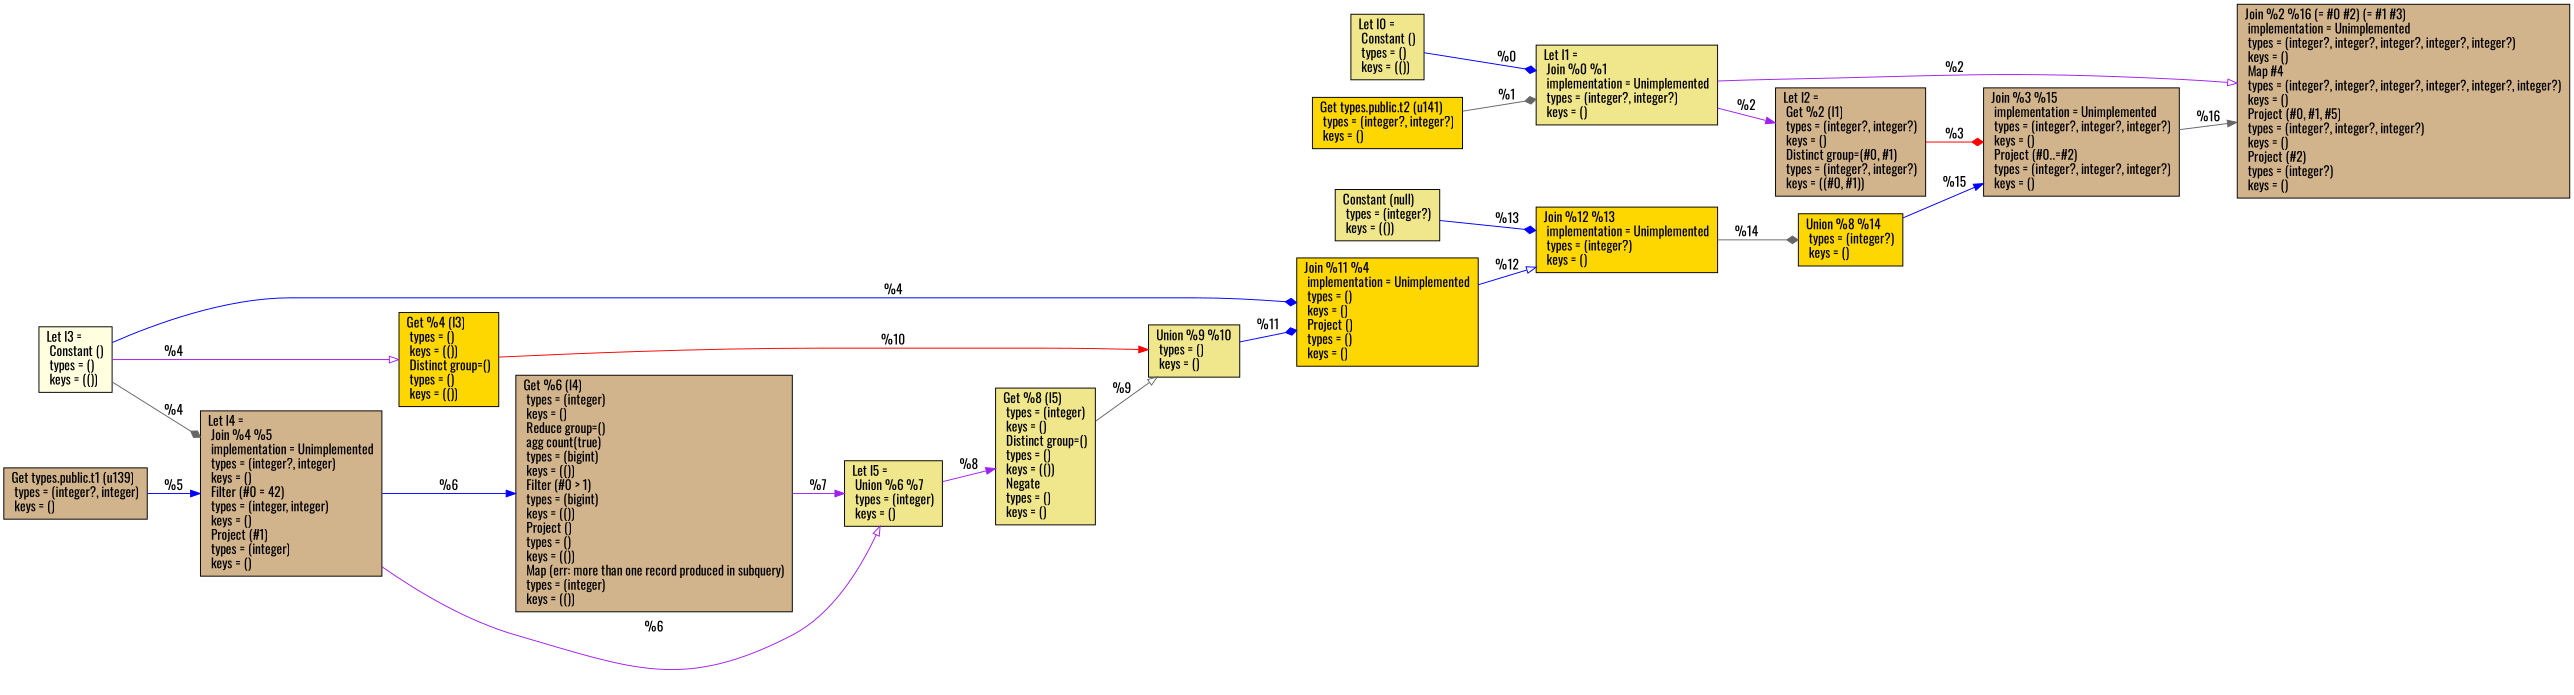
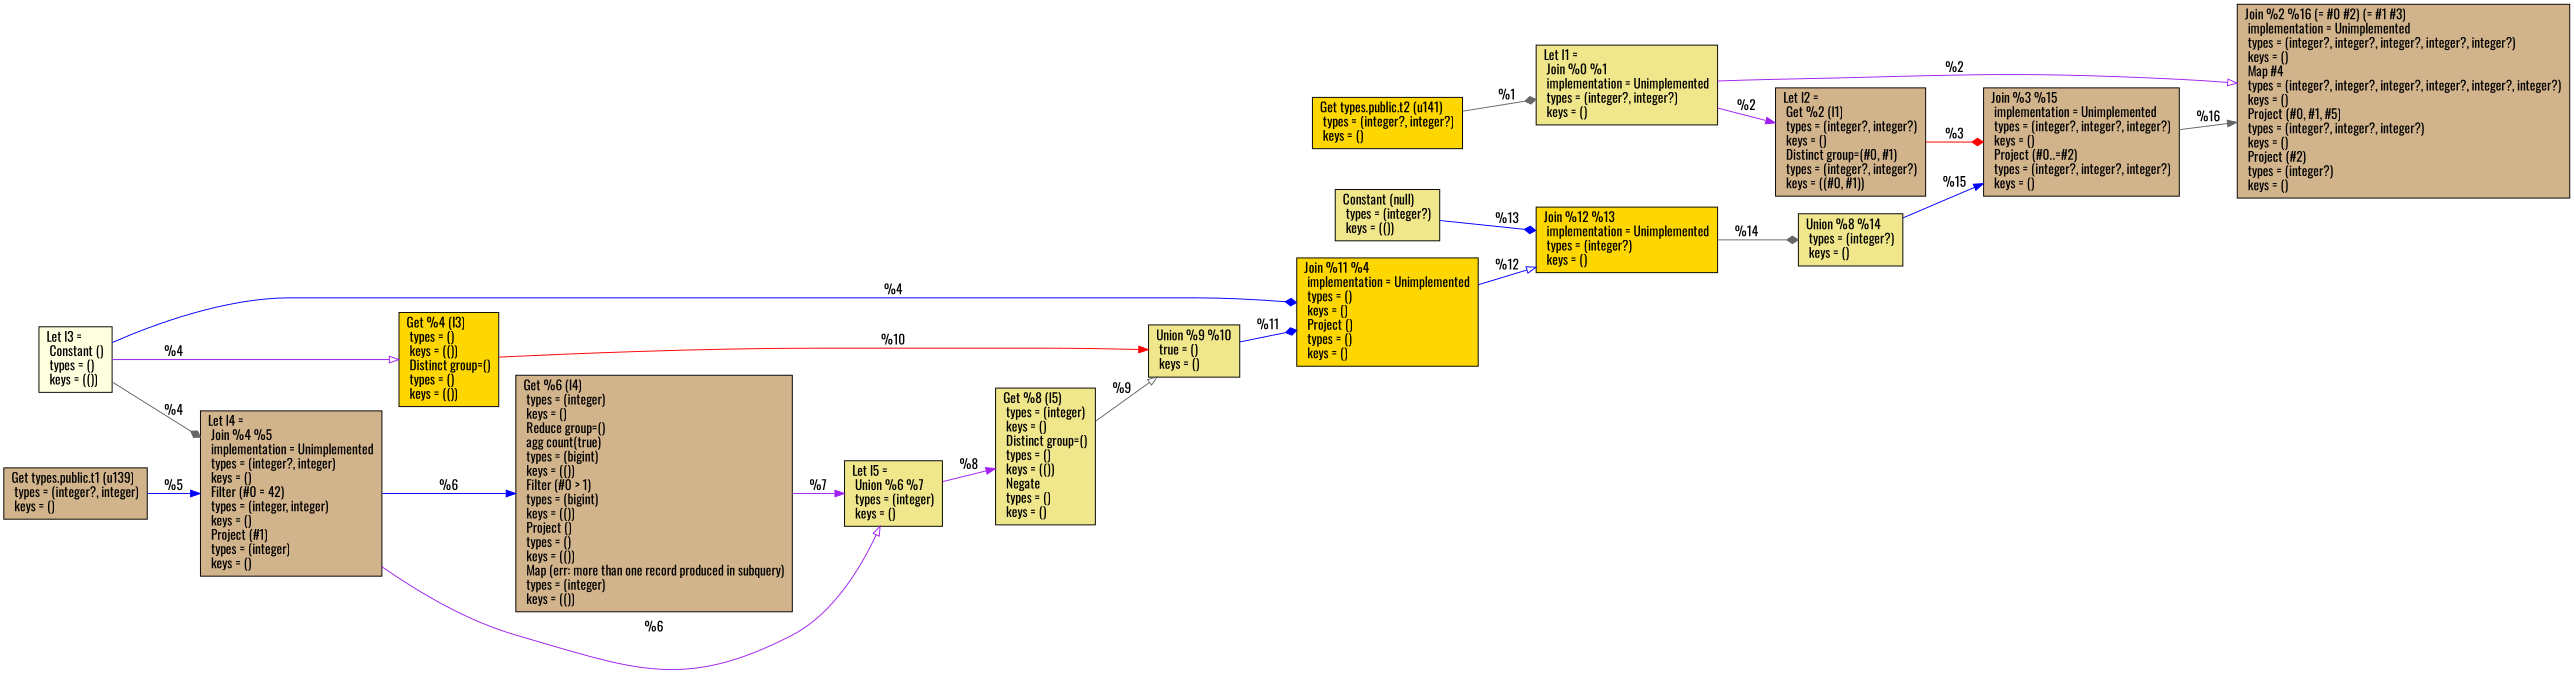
  digraph {
    fontname=Oswald
    rankdir=LR
    node [fillcolor=khaki fontname=Oswald shape=record style=filled]
    edge [arrowhead=diamond color=blue fontname=Oswald]
-   n1 [label="Let l0 =\l Constant ()\l  types = ()\l  keys = (())\l"]
    n2 [label="Let l1 =\l Join %0 %1\l  implementation = Unimplemented\l  types = (integer?, integer?)\l  keys = ()\l"]
    n3 [fillcolor=tan label="Let l2 =\l Get %2 (l1)\l  types = (integer?, integer?)\l  keys = ()\l Distinct group=(#0, #1)\l  types = (integer?, integer?)\l  keys = ((#0, #1))\l"]
    n4 [fillcolor=tan label=" Join %2 %16 (= #0 #2) (= #1 #3)\l  implementation = Unimplemented\l  types = (integer?, integer?, integer?, integer?, integer?)\l  keys = ()\l Map #4\l  types = (integer?, integer?, integer?, integer?, integer?, integer?)\l  keys = ()\l Project (#0, #1, #5)\l  types = (integer?, integer?, integer?)\l  keys = ()\l Project (#2)\l  types = (integer?)\l  keys = ()\l"]
    n5 [fillcolor=gold label=" Get types.public.t2 (u141)\l  types = (integer?, integer?)\l  keys = ()\l"]
    n6 [fillcolor=tan label=" Join %3 %15\l  implementation = Unimplemented\l  types = (integer?, integer?, integer?)\l  keys = ()\l Project (#0..=#2)\l  types = (integer?, integer?, integer?)\l  keys = ()\l"]
    n7 [fillcolor=lightyellow label="Let l3 =\l Constant ()\l  types = ()\l  keys = (())\l"]
    n8 [fillcolor=tan label="Let l4 =\l Join %4 %5\l  implementation = Unimplemented\l  types = (integer?, integer)\l  keys = ()\l Filter (#0 = 42)\l  types = (integer, integer)\l  keys = ()\l Project (#1)\l  types = (integer)\l  keys = ()\l"]
    n9 [fillcolor=gold label=" Get %4 (l3)\l  types = ()\l  keys = (())\l Distinct group=()\l  types = ()\l  keys = (())\l"]
    n10 [fillcolor=gold label=" Join %11 %4\l  implementation = Unimplemented\l  types = ()\l  keys = ()\l Project ()\l  types = ()\l  keys = ()\l"]
    n11 [fillcolor=tan label=" Get %6 (l4)\l  types = (integer)\l  keys = ()\l Reduce group=()\l  agg count(true)\l  types = (bigint)\l  keys = (())\l Filter (#0 \> 1)\l  types = (bigint)\l  keys = (())\l Project ()\l  types = ()\l  keys = (())\l Map (err: more than one record produced in subquery)\l  types = (integer)\l  keys = (())\l"]
    n12 [label="Let l5 =\l Union %6 %7\l  types = (integer)\l  keys = ()\l"]
-   n13 [label=" Union %9 %10\l  types = ()\l  keys = ()\l"]
+   n13 [label=" Union %9 %10\l  true = ()\l  keys = ()\l"]
    n14 [fillcolor=gold label=" Join %12 %13\l  implementation = Unimplemented\l  types = (integer?)\l  keys = ()\l"]
    n15 [fillcolor=tan label=" Get types.public.t1 (u139)\l  types = (integer?, integer)\l  keys = ()\l"]
    n16 [label=" Get %8 (l5)\l  types = (integer)\l  keys = ()\l Distinct group=()\l  types = ()\l  keys = (())\l Negate\l  types = ()\l  keys = ()\l"]
-   n17 [fillcolor=gold label=" Union %8 %14\l  types = (integer?)\l  keys = ()\l"]
+   n17 [label=" Union %8 %14\l  types = (integer?)\l  keys = ()\l"]
    n18 [label=" Constant (null)\l  types = (integer?)\l  keys = (())\l"]
-   n1 -> n2 [label="%0\l"]
    n2 -> n3 [arrowhead=normal color=purple label="%2\l"]
    n2 -> n4 [arrowhead=onormal color=purple label="%2\l"]
    n3 -> n6 [color=red label="%3\l"]
    n5 -> n2 [color=gray40 label="%1\l"]
    n6 -> n4 [arrowhead=normal color=gray40 label="%16\l"]
    n7 -> n8 [color=gray40 label="%4\l"]
    n7 -> n9 [arrowhead=onormal color=purple label="%4\l"]
    n7 -> n10 [label="%4\l"]
    n8 -> n11 [arrowhead=normal label="%6\l"]
    n8 -> n12 [arrowhead=onormal color=purple label="%6\l"]
    n9 -> n13 [arrowhead=normal color=red label="%10\l"]
    n10 -> n14 [arrowhead=onormal label="%12\l"]
    n11 -> n12 [arrowhead=normal color=purple label="%7\l"]
    n12 -> n16 [arrowhead=normal color=purple label="%8\l"]
    n13 -> n10 [label="%11\l"]
    n14 -> n17 [color=gray40 label="%14\l"]
    n15 -> n8 [arrowhead=normal label="%5\l"]
    n16 -> n13 [arrowhead=onormal color=gray40 label="%9\l"]
    n17 -> n6 [arrowhead=normal label="%15\l"]
    n18 -> n14 [label="%13\l"]
  }
